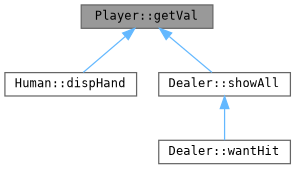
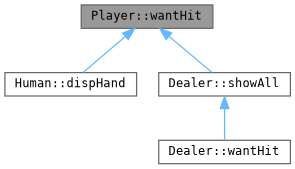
  digraph {
    fontname="DejaVu Sans Mono"
    rankdir=TB
    node [color=grey40 fillcolor=white fontname="DejaVu Sans Mono" fontsize=10 shape=box style=filled]
    edge [color=steelblue1 dir=back fontname="DejaVu Sans Mono" fontsize=10 labelfontname=Helvetica labelfontsize=10 style=solid]
-   n1 [color=gray40 fillcolor=grey60 fontcolor=black height=0.2 label="Player::getVal" width=0.4]
+   n1 [color=gray40 fillcolor=grey60 fontcolor=black height=0.2 label="Player::wantHit" width=0.4]
    n2 [height=0.2 label="Human::dispHand" width=0.4]
    n3 [height=0.2 label="Dealer::showAll" width=0.4]
    n4 [height=0.2 label="Dealer::wantHit" width=0.4]
    n1 -> n2
    n1 -> n3
    n3 -> n4
  }
